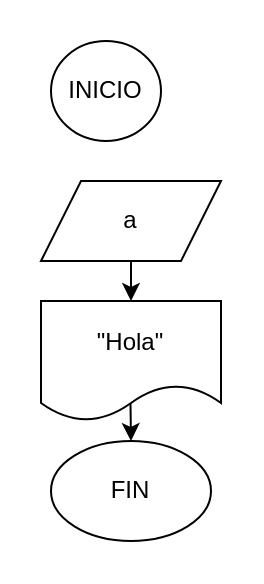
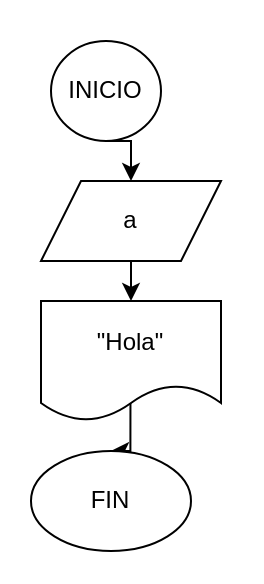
  <mxCell id="0" />
  <mxCell id="1" parent="0" />
+ <mxCell id="2" style="edgeStyle=orthogonalEdgeStyle;rounded=0;orthogonalLoop=1;jettySize=auto;html=1;exitX=0.5;exitY=1;exitDx=0;exitDy=0;entryX=0.5;entryY=0;entryDx=0;entryDy=0;" parent="1" source="3" target="7" edge="1"><mxGeometry relative="1" as="geometry" /></mxCell>
  <mxCell id="3" value="INICIO" style="ellipse;whiteSpace=wrap;html=1;" parent="1" vertex="1"><mxGeometry x="25" y="20" width="55" height="50" as="geometry" /></mxCell>
  <mxCell id="4" style="edgeStyle=orthogonalEdgeStyle;rounded=0;orthogonalLoop=1;jettySize=auto;html=1;exitX=0.5;exitY=0;exitDx=0;exitDy=0;entryX=0.497;entryY=0.835;entryDx=0;entryDy=0;entryPerimeter=0;startArrow=classic;startFill=1;endArrow=none;endFill=0;" edge="1" parent="1" source="5" target="8"><mxGeometry relative="1" as="geometry" /></mxCell>
- <mxCell id="5" value="FIN" style="ellipse;whiteSpace=wrap;html=1;" parent="1" vertex="1"><mxGeometry x="25" y="220" width="80" height="50" as="geometry" /></mxCell>
+ <mxCell id="5" value="FIN" style="ellipse;whiteSpace=wrap;html=1;" parent="1" vertex="1"><mxGeometry x="15" y="225" width="80" height="50" as="geometry" /></mxCell>
  <mxCell id="6" style="edgeStyle=orthogonalEdgeStyle;rounded=0;orthogonalLoop=1;jettySize=auto;html=1;exitX=0.5;exitY=1;exitDx=0;exitDy=0;entryX=0.5;entryY=0;entryDx=0;entryDy=0;" parent="1" source="7" edge="1"><mxGeometry relative="1" as="geometry"><mxPoint x="65" y="150" as="targetPoint" /></mxGeometry></mxCell>
  <mxCell id="7" value="a" style="shape=parallelogram;perimeter=parallelogramPerimeter;whiteSpace=wrap;html=1;fixedSize=1;" parent="1" vertex="1"><mxGeometry x="20" y="90" width="90" height="40" as="geometry" /></mxCell>
  <mxCell id="8" value="&quot;Hola&quot;" style="shape=document;whiteSpace=wrap;html=1;boundedLbl=1;" parent="1" vertex="1"><mxGeometry x="20" y="150" width="90" height="60" as="geometry" /></mxCell>
